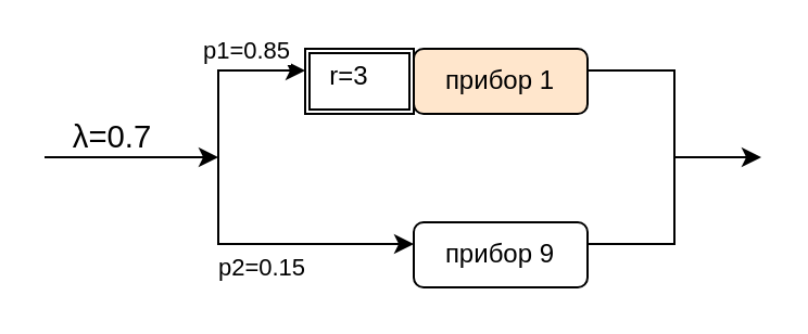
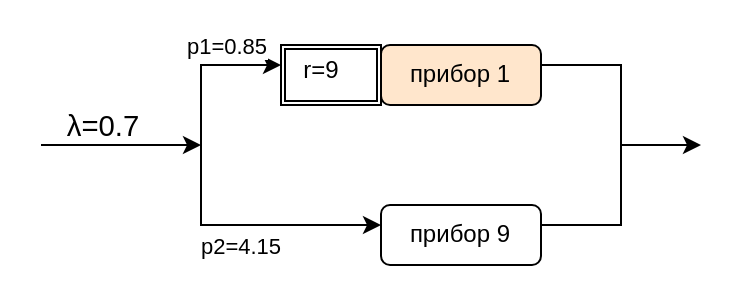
  <mxCell id="0" />
  <mxCell id="1" parent="0" />
  <mxCell id="2" value="" style="endArrow=classic;html=1;rounded=0;" edge="1" parent="1"><mxGeometry width="50" height="50" relative="1" as="geometry"><mxPoint x="20" y="72" as="sourcePoint" /><mxPoint x="100" y="72" as="targetPoint" /></mxGeometry></mxCell>
  <mxCell id="3" value="&lt;span style=&quot;font-size:11.0pt;line-height:107%;&lt;br/&gt;font-family:&amp;quot;Calibri&amp;quot;,sans-serif;mso-ascii-theme-font:minor-latin;mso-fareast-font-family:&lt;br/&gt;Calibri;mso-fareast-theme-font:minor-latin;mso-hansi-theme-font:minor-latin;&lt;br/&gt;mso-bidi-font-family:&amp;quot;Times New Roman&amp;quot;;mso-bidi-theme-font:minor-bidi;&lt;br/&gt;mso-ansi-language:RU;mso-fareast-language:EN-US;mso-bidi-language:AR-SA&quot;&gt;λ=0.7&lt;/span&gt;" style="edgeLabel;html=1;align=center;verticalAlign=middle;resizable=0;points=[];" vertex="1" connectable="0" parent="2"><mxGeometry x="-0.521" y="-1" relative="1" as="geometry"><mxPoint x="11" y="-11" as="offset" /></mxGeometry></mxCell>
  <mxCell id="4" value="" style="verticalLabelPosition=bottom;verticalAlign=top;html=1;shape=mxgraph.basic.frame;dx=2;whiteSpace=wrap;" vertex="1" parent="1"><mxGeometry x="140" y="22" width="50" height="30" as="geometry" /></mxCell>
  <mxCell id="5" value="" style="endArrow=classic;html=1;rounded=0;" edge="1" parent="1"><mxGeometry width="50" height="50" relative="1" as="geometry"><mxPoint x="100" y="72" as="sourcePoint" /><mxPoint x="140" y="32" as="targetPoint" /><Array as="points"><mxPoint x="100" y="32" /></Array></mxGeometry></mxCell>
  <mxCell id="6" value="p1=0.85" style="edgeLabel;html=1;align=center;verticalAlign=middle;resizable=0;points=[];" vertex="1" connectable="0" parent="5"><mxGeometry x="0.288" y="1" relative="1" as="geometry"><mxPoint y="-9" as="offset" /></mxGeometry></mxCell>
  <mxCell id="7" value="" style="endArrow=classic;html=1;rounded=0;" edge="1" parent="1"><mxGeometry width="50" height="50" relative="1" as="geometry"><mxPoint x="100" y="72" as="sourcePoint" /><mxPoint x="190" y="112" as="targetPoint" /><Array as="points"><mxPoint x="100" y="112" /><mxPoint x="190" y="112" /></Array></mxGeometry></mxCell>
  <mxCell id="8" value="прибор 1" style="rounded=1;whiteSpace=wrap;html=1;fillColor=#ffe6cc;" vertex="1" parent="1"><mxGeometry x="190" y="22" width="80" height="30" as="geometry" /></mxCell>
  <mxCell id="9" value="прибор 9" style="rounded=1;whiteSpace=wrap;html=1;" vertex="1" parent="1"><mxGeometry x="190" y="102" width="80" height="30" as="geometry" /></mxCell>
  <mxCell id="10" value="" style="endArrow=none;html=1;rounded=0;" edge="1" parent="1"><mxGeometry width="50" height="50" relative="1" as="geometry"><mxPoint x="270" y="112" as="sourcePoint" /><mxPoint x="310" y="72" as="targetPoint" /><Array as="points"><mxPoint x="310" y="112" /></Array></mxGeometry></mxCell>
  <mxCell id="11" value="" style="endArrow=none;html=1;rounded=0;" edge="1" parent="1"><mxGeometry width="50" height="50" relative="1" as="geometry"><mxPoint x="270" y="32" as="sourcePoint" /><mxPoint x="310" y="72" as="targetPoint" /><Array as="points"><mxPoint x="310" y="32" /></Array></mxGeometry></mxCell>
  <mxCell id="12" value="" style="endArrow=classic;html=1;rounded=0;" edge="1" parent="1"><mxGeometry width="50" height="50" relative="1" as="geometry"><mxPoint x="310" y="72" as="sourcePoint" /><mxPoint x="350" y="72" as="targetPoint" /></mxGeometry></mxCell>
- <mxCell id="13" value="r=3" style="text;html=1;align=center;verticalAlign=middle;resizable=0;points=[];autosize=1;strokeColor=none;fillColor=none;" vertex="1" parent="1"><mxGeometry x="140" y="20" width="40" height="30" as="geometry" /></mxCell>
- <mxCell id="14" value="p2=0.15" style="edgeLabel;html=1;align=center;verticalAlign=middle;resizable=0;points=[];" vertex="1" connectable="0" parent="1"><mxGeometry x="119.999" y="122" as="geometry" /></mxCell>
+ <mxCell id="13" value="r=9" style="text;html=1;align=center;verticalAlign=middle;resizable=0;points=[];autosize=1;strokeColor=none;fillColor=none;" vertex="1" parent="1"><mxGeometry x="140" y="20" width="40" height="30" as="geometry" /></mxCell>
+ <mxCell id="14" value="p2=4.15" style="edgeLabel;html=1;align=center;verticalAlign=middle;resizable=0;points=[];" vertex="1" connectable="0" parent="1"><mxGeometry x="119.999" y="122" as="geometry" /></mxCell>
